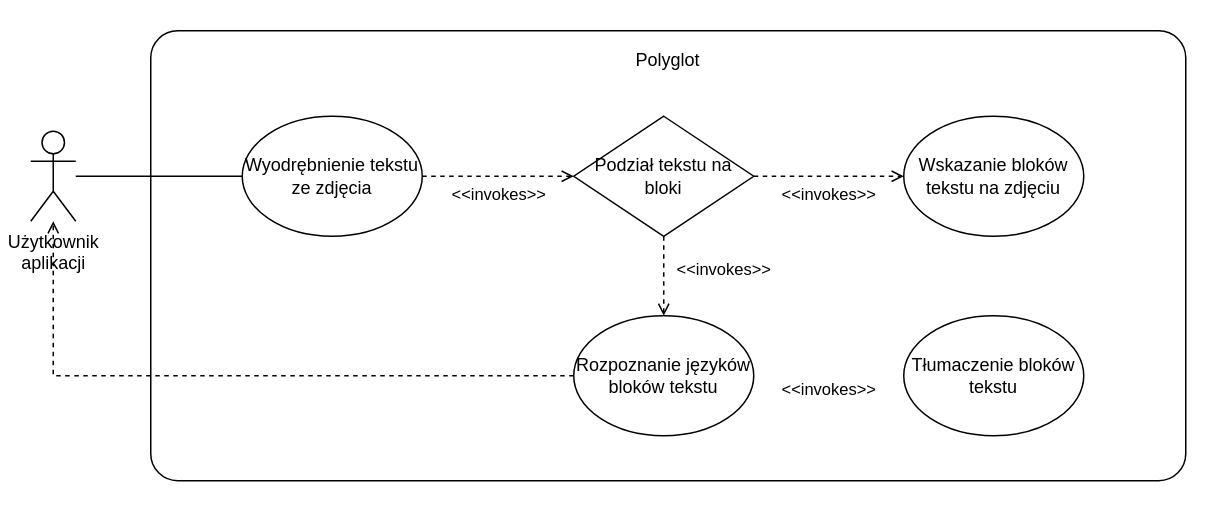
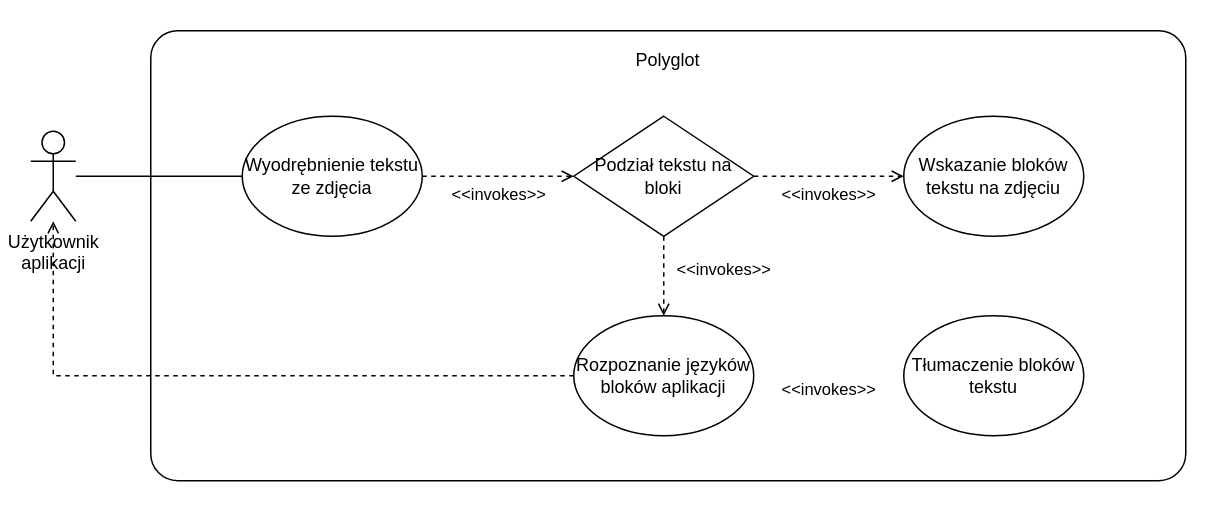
  <mxCell id="0" />
  <mxCell id="1" parent="0" />
  <mxCell id="2" value="&lt;div&gt;Użytkownik&lt;/div&gt;&lt;div&gt;aplikacji&lt;/div&gt;" style="shape=umlActor;verticalLabelPosition=bottom;verticalAlign=top;html=1;" parent="1" vertex="1"><mxGeometry x="20" y="87" width="30" height="60" as="geometry" /></mxCell>
  <mxCell id="3" value="" style="rounded=1;whiteSpace=wrap;html=1;align=center;arcSize=6;" parent="1" vertex="1"><mxGeometry x="100" y="20" width="690" height="300" as="geometry" /></mxCell>
  <mxCell id="4" value="Polyglot" style="text;html=1;strokeColor=none;fillColor=none;align=center;verticalAlign=middle;whiteSpace=wrap;rounded=0;" parent="1" vertex="1"><mxGeometry x="425" y="30" width="40" height="20" as="geometry" /></mxCell>
  <mxCell id="5" style="edgeStyle=orthogonalEdgeStyle;rounded=0;orthogonalLoop=1;jettySize=auto;html=1;entryX=0;entryY=0.5;entryDx=0;entryDy=0;endArrow=open;endFill=0;dashed=1;" parent="1" source="7" target="13" edge="1"><mxGeometry relative="1" as="geometry" /></mxCell>
  <mxCell id="6" value="&amp;lt;&amp;lt;invokes&amp;gt;&amp;gt;" style="edgeLabel;html=1;align=center;verticalAlign=middle;resizable=0;points=[];" vertex="1" connectable="0" parent="5"><mxGeometry x="-0.28" y="-2" relative="1" as="geometry"><mxPoint x="14" y="9" as="offset" /></mxGeometry></mxCell>
  <mxCell id="7" value="Wyodrębnienie tekstu ze zdjęcia" style="ellipse;whiteSpace=wrap;html=1;" parent="1" vertex="1"><mxGeometry x="161" y="77" width="120" height="80" as="geometry" /></mxCell>
  <mxCell id="8" style="edgeStyle=orthogonalEdgeStyle;rounded=0;orthogonalLoop=1;jettySize=auto;html=1;dashed=1;endArrow=open;endFill=0;exitX=1;exitY=0.5;exitDx=0;exitDy=0;" parent="1" source="13" target="16" edge="1"><mxGeometry relative="1" as="geometry" /></mxCell>
  <mxCell id="9" value="&amp;lt;&amp;lt;invokes&amp;gt;&amp;gt;" style="edgeLabel;html=1;align=center;verticalAlign=middle;resizable=0;points=[];" vertex="1" connectable="0" parent="8"><mxGeometry x="0.1" y="-1" relative="1" as="geometry"><mxPoint x="-6" y="10" as="offset" /></mxGeometry></mxCell>
  <mxCell id="10" value="&amp;lt;&amp;lt;invokes&amp;gt;&amp;gt;" style="edgeLabel;html=1;align=center;verticalAlign=middle;resizable=0;points=[];" vertex="1" connectable="0" parent="8"><mxGeometry x="0.1" y="-1" relative="1" as="geometry"><mxPoint x="-6" y="140" as="offset" /></mxGeometry></mxCell>
  <mxCell id="11" value="&amp;lt;&amp;lt;invokes&amp;gt;&amp;gt;" style="edgeLabel;html=1;align=center;verticalAlign=middle;resizable=0;points=[];" vertex="1" connectable="0" parent="8"><mxGeometry x="0.1" y="-1" relative="1" as="geometry"><mxPoint x="-76" y="60" as="offset" /></mxGeometry></mxCell>
  <mxCell id="12" style="edgeStyle=orthogonalEdgeStyle;rounded=0;orthogonalLoop=1;jettySize=auto;html=1;dashed=1;endArrow=open;endFill=0;exitX=0.5;exitY=1;exitDx=0;exitDy=0;" parent="1" source="13" target="15" edge="1"><mxGeometry relative="1" as="geometry" /></mxCell>
  <mxCell id="13" value="Podział tekstu na bloki" style="rhombus;whiteSpace=wrap;html=1;" parent="1" vertex="1"><mxGeometry x="382" y="77" width="120" height="80" as="geometry" /></mxCell>
  <mxCell id="14" style="edgeStyle=orthogonalEdgeStyle;rounded=0;orthogonalLoop=1;jettySize=auto;html=1;dashed=1;endArrow=open;endFill=0;" parent="1" source="15" target="2" edge="1"><mxGeometry relative="1" as="geometry" /></mxCell>
- <mxCell id="15" value="Rozpoznanie języków bloków tekstu" style="ellipse;whiteSpace=wrap;html=1;" parent="1" vertex="1"><mxGeometry x="382" y="210" width="120" height="80" as="geometry" /></mxCell>
+ <mxCell id="15" value="Rozpoznanie języków bloków aplikacji" style="ellipse;whiteSpace=wrap;html=1;" parent="1" vertex="1"><mxGeometry x="382" y="210" width="120" height="80" as="geometry" /></mxCell>
  <mxCell id="16" value="Wskazanie bloków tekstu na zdjęciu" style="ellipse;whiteSpace=wrap;html=1;" parent="1" vertex="1"><mxGeometry x="602" y="77" width="120" height="80" as="geometry" /></mxCell>
  <mxCell id="17" value="Tłumaczenie bloków tekstu" style="ellipse;whiteSpace=wrap;html=1;" parent="1" vertex="1"><mxGeometry x="602" y="210" width="120" height="80" as="geometry" /></mxCell>
  <mxCell id="18" style="edgeStyle=orthogonalEdgeStyle;rounded=0;orthogonalLoop=1;jettySize=auto;html=1;endArrow=none;endFill=0;" parent="1" source="2" target="7" edge="1"><mxGeometry relative="1" as="geometry" /></mxCell>
